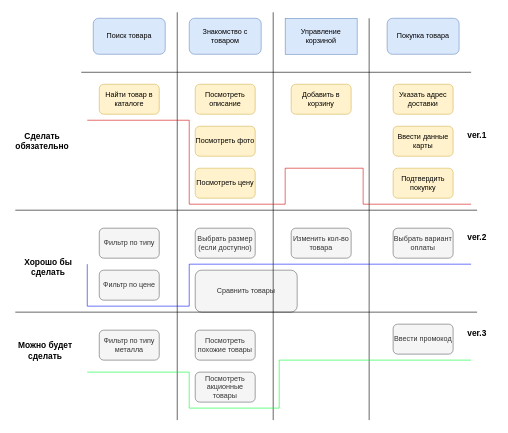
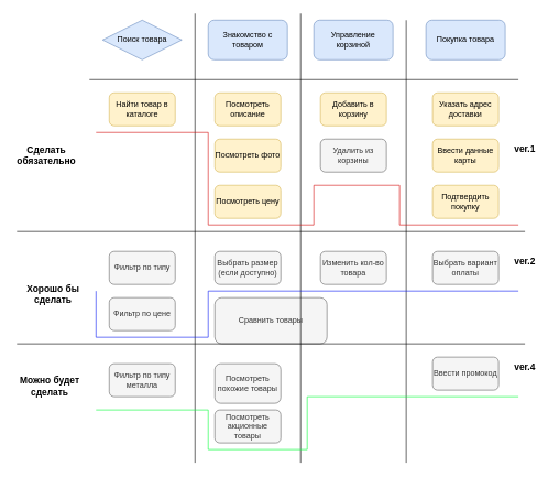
  <mxCell id="0" />
  <mxCell id="1" parent="0" />
- <mxCell id="2" value="Поиск товара" style="rounded=1;whiteSpace=wrap;html=1;fillColor=#dae8fc;strokeColor=#6c8ebf;" parent="1" vertex="1"><mxGeometry x="155" y="30" width="120" height="60" as="geometry" /></mxCell>
+ <mxCell id="2" value="Поиск товара" style="rhombus;whiteSpace=wrap;html=1;fillColor=#dae8fc;strokeColor=#6c8ebf;" parent="1" vertex="1"><mxGeometry x="155" y="30" width="120" height="60" as="geometry" /></mxCell>
  <mxCell id="3" value="Знакомство с товаром" style="rounded=1;whiteSpace=wrap;html=1;fillColor=#dae8fc;strokeColor=#6c8ebf;" parent="1" vertex="1"><mxGeometry x="315" y="30" width="120" height="60" as="geometry" /></mxCell>
  <mxCell id="4" value="" style="endArrow=none;html=1;rounded=0;" parent="1" edge="1"><mxGeometry width="50" height="50" relative="1" as="geometry"><mxPoint x="295" y="700" as="sourcePoint" /><mxPoint x="295" y="20" as="targetPoint" /></mxGeometry></mxCell>
  <mxCell id="5" value="" style="endArrow=none;html=1;rounded=0;" parent="1" edge="1"><mxGeometry width="50" height="50" relative="1" as="geometry"><mxPoint x="135" y="120" as="sourcePoint" /><mxPoint x="785" y="120" as="targetPoint" /></mxGeometry></mxCell>
  <mxCell id="6" value="Найти товар в каталоге" style="rounded=1;whiteSpace=wrap;html=1;fillColor=#fff2cc;strokeColor=#d6b656;" parent="1" vertex="1"><mxGeometry x="165" y="140" width="100" height="50" as="geometry" /></mxCell>
  <mxCell id="7" value="Фильтр по типу" style="rounded=1;whiteSpace=wrap;html=1;fillColor=#f5f5f5;fontColor=#333333;strokeColor=#666666;" parent="1" vertex="1"><mxGeometry x="165" y="380" width="100" height="50" as="geometry" /></mxCell>
  <mxCell id="8" value="Фильтр по цене" style="rounded=1;whiteSpace=wrap;html=1;fillColor=#f5f5f5;fontColor=#333333;strokeColor=#666666;" parent="1" vertex="1"><mxGeometry x="165" y="450" width="100" height="50" as="geometry" /></mxCell>
  <mxCell id="9" value="Фильтр по типу металла" style="rounded=1;whiteSpace=wrap;html=1;fillColor=#f5f5f5;fontColor=#333333;strokeColor=#666666;" parent="1" vertex="1"><mxGeometry x="165" y="550" width="100" height="50" as="geometry" /></mxCell>
  <mxCell id="10" value="Посмотреть описание" style="rounded=1;whiteSpace=wrap;html=1;fillColor=#fff2cc;strokeColor=#d6b656;" parent="1" vertex="1"><mxGeometry x="325" y="140" width="100" height="50" as="geometry" /></mxCell>
  <mxCell id="11" value="Посмотреть фото" style="rounded=1;whiteSpace=wrap;html=1;fillColor=#fff2cc;strokeColor=#d6b656;" parent="1" vertex="1"><mxGeometry x="325" y="210" width="100" height="50" as="geometry" /></mxCell>
  <mxCell id="12" value="Выбрать размер (если доступно)" style="rounded=1;whiteSpace=wrap;html=1;fillColor=#f5f5f5;strokeColor=#666666;fontColor=#333333;" parent="1" vertex="1"><mxGeometry x="325" y="380" width="100" height="50" as="geometry" /></mxCell>
- <mxCell id="13" value="Посмотреть похожие товары" style="rounded=1;whiteSpace=wrap;html=1;fillColor=#f5f5f5;strokeColor=#666666;fontColor=#333333;" parent="1" vertex="1"><mxGeometry x="325" y="550" width="100" height="50" as="geometry" /></mxCell>
+ <mxCell id="13" value="Посмотреть похожие товары" style="rounded=1;whiteSpace=wrap;html=1;fillColor=#f5f5f5;strokeColor=#666666;fontColor=#333333;" parent="1" vertex="1"><mxGeometry x="325" y="550" width="100" height="60" as="geometry" /></mxCell>
  <mxCell id="14" value="Посмотреть акционные товары" style="rounded=1;whiteSpace=wrap;html=1;fillColor=#f5f5f5;strokeColor=#666666;fontColor=#333333;" parent="1" vertex="1"><mxGeometry x="325" y="620" width="100" height="50" as="geometry" /></mxCell>
  <mxCell id="15" value="Сравнить товары" style="rounded=1;whiteSpace=wrap;html=1;fillColor=#f5f5f5;strokeColor=#666666;fontColor=#333333;" parent="1" vertex="1"><mxGeometry x="325" y="450" width="170" height="70" as="geometry" /></mxCell>
  <mxCell id="16" value="" style="endArrow=none;html=1;rounded=0;" parent="1" edge="1"><mxGeometry width="50" height="50" relative="1" as="geometry"><mxPoint x="455" y="700" as="sourcePoint" /><mxPoint x="455" y="20" as="targetPoint" /></mxGeometry></mxCell>
  <mxCell id="17" value="Посмотреть цену" style="rounded=1;whiteSpace=wrap;html=1;fillColor=#fff2cc;strokeColor=#d6b656;" parent="1" vertex="1"><mxGeometry x="325" y="280" width="100" height="50" as="geometry" /></mxCell>
- <mxCell id="18" value="Управление корзиной" style="whiteSpace=wrap;html=1;fillColor=#dae8fc;strokeColor=#6c8ebf;rounded=0;" parent="1" vertex="1"><mxGeometry x="475" y="30" width="120" height="60" as="geometry" /></mxCell>
+ <mxCell id="18" value="Управление корзиной" style="rounded=1;whiteSpace=wrap;html=1;fillColor=#dae8fc;strokeColor=#6c8ebf;" parent="1" vertex="1"><mxGeometry x="475" y="30" width="120" height="60" as="geometry" /></mxCell>
  <mxCell id="19" value="Добавить в корзину" style="rounded=1;whiteSpace=wrap;html=1;fillColor=#fff2cc;strokeColor=#d6b656;" parent="1" vertex="1"><mxGeometry x="485" y="140" width="100" height="50" as="geometry" /></mxCell>
+ <mxCell id="20" value="Удалить из корзины" style="rounded=1;whiteSpace=wrap;html=1;fillColor=#f5f5f5;strokeColor=#666666;fontColor=#333333;" parent="1" vertex="1"><mxGeometry x="485" y="210" width="100" height="50" as="geometry" /></mxCell>
  <mxCell id="21" value="Изменить кол-во товара" style="rounded=1;whiteSpace=wrap;html=1;fillColor=#f5f5f5;strokeColor=#666666;fontColor=#333333;" parent="1" vertex="1"><mxGeometry x="485" y="380" width="100" height="50" as="geometry" /></mxCell>
  <mxCell id="22" value="" style="endArrow=none;html=1;rounded=0;" parent="1" edge="1"><mxGeometry width="50" height="50" relative="1" as="geometry"><mxPoint x="615" y="700" as="sourcePoint" /><mxPoint x="615" y="30" as="targetPoint" /></mxGeometry></mxCell>
  <mxCell id="23" value="Покупка товара" style="rounded=1;whiteSpace=wrap;html=1;fillColor=#dae8fc;strokeColor=#6c8ebf;" parent="1" vertex="1"><mxGeometry x="645" y="30" width="120" height="60" as="geometry" /></mxCell>
  <mxCell id="24" value="Указать адрес доставки" style="rounded=1;whiteSpace=wrap;html=1;fillColor=#fff2cc;strokeColor=#d6b656;" parent="1" vertex="1"><mxGeometry x="655" y="140" width="100" height="50" as="geometry" /></mxCell>
  <mxCell id="25" value="Ввести данные карты" style="rounded=1;whiteSpace=wrap;html=1;fillColor=#fff2cc;strokeColor=#d6b656;" parent="1" vertex="1"><mxGeometry x="655" y="210" width="100" height="50" as="geometry" /></mxCell>
  <mxCell id="26" value="Подтвердить покупку" style="rounded=1;whiteSpace=wrap;html=1;fillColor=#fff2cc;strokeColor=#d6b656;" parent="1" vertex="1"><mxGeometry x="655" y="280" width="100" height="50" as="geometry" /></mxCell>
  <mxCell id="27" value="Выбрать вариант оплаты" style="rounded=1;whiteSpace=wrap;html=1;fillColor=#f5f5f5;strokeColor=#666666;fontColor=#333333;" parent="1" vertex="1"><mxGeometry x="655" y="380" width="100" height="50" as="geometry" /></mxCell>
  <mxCell id="28" value="Ввести промокод" style="rounded=1;whiteSpace=wrap;html=1;fillColor=#f5f5f5;strokeColor=#666666;fontColor=#333333;" parent="1" vertex="1"><mxGeometry x="655" y="540" width="100" height="50" as="geometry" /></mxCell>
  <mxCell id="29" value="&lt;font style=&quot;font-size: 14px;&quot;&gt;&lt;b&gt;Сделать обязательно&lt;/b&gt;&lt;/font&gt;" style="text;html=1;strokeColor=none;fillColor=none;align=center;verticalAlign=middle;whiteSpace=wrap;rounded=0;" parent="1" vertex="1"><mxGeometry x="25" y="220" width="90" height="30" as="geometry" /></mxCell>
  <mxCell id="30" value="&lt;font style=&quot;font-size: 14px;&quot;&gt;&lt;b&gt;Хорошо бы сделать&lt;/b&gt;&lt;/font&gt;" style="text;html=1;strokeColor=none;fillColor=none;align=center;verticalAlign=middle;whiteSpace=wrap;rounded=0;" parent="1" vertex="1"><mxGeometry x="30" y="430" width="100" height="30" as="geometry" /></mxCell>
  <mxCell id="31" value="&lt;font style=&quot;font-size: 14px;&quot;&gt;&lt;b&gt;Можно будет сделать&lt;/b&gt;&lt;/font&gt;" style="text;html=1;strokeColor=none;fillColor=none;align=center;verticalAlign=middle;whiteSpace=wrap;rounded=0;" parent="1" vertex="1"><mxGeometry x="20" y="559" width="110" height="50" as="geometry" /></mxCell>
  <mxCell id="32" value="" style="endArrow=none;html=1;rounded=0;" parent="1" edge="1"><mxGeometry width="50" height="50" relative="1" as="geometry"><mxPoint x="25" y="350" as="sourcePoint" /><mxPoint x="795" y="350" as="targetPoint" /></mxGeometry></mxCell>
  <mxCell id="33" value="" style="endArrow=none;html=1;rounded=0;" parent="1" edge="1"><mxGeometry width="50" height="50" relative="1" as="geometry"><mxPoint x="25" y="520" as="sourcePoint" /><mxPoint x="795" y="520" as="targetPoint" /></mxGeometry></mxCell>
  <mxCell id="34" value="" style="endArrow=none;html=1;rounded=0;edgeStyle=orthogonalEdgeStyle;strokeColor=#d51010;" parent="1" edge="1"><mxGeometry width="50" height="50" relative="1" as="geometry"><mxPoint x="145" y="200" as="sourcePoint" /><mxPoint x="785" y="340" as="targetPoint" /><Array as="points"><mxPoint x="315" y="200" /><mxPoint x="315" y="340" /><mxPoint x="475" y="340" /><mxPoint x="475" y="280" /><mxPoint x="605" y="280" /></Array></mxGeometry></mxCell>
  <mxCell id="35" value="" style="endArrow=none;html=1;rounded=0;edgeStyle=orthogonalEdgeStyle;strokeColor=#0b1bf4;" parent="1" edge="1"><mxGeometry width="50" height="50" relative="1" as="geometry"><mxPoint x="145" y="440" as="sourcePoint" /><mxPoint x="785" y="440" as="targetPoint" /><Array as="points"><mxPoint x="145" y="510" /><mxPoint x="315" y="510" /><mxPoint x="315" y="440" /><mxPoint x="755" y="440" /></Array></mxGeometry></mxCell>
  <mxCell id="36" value="" style="endArrow=none;html=1;rounded=0;strokeColor=#08fd39;" parent="1" edge="1"><mxGeometry width="50" height="50" relative="1" as="geometry"><mxPoint x="145" y="620" as="sourcePoint" /><mxPoint x="785" y="600" as="targetPoint" /><Array as="points"><mxPoint x="315" y="620" /><mxPoint x="315" y="680" /><mxPoint x="465" y="680" /><mxPoint x="465" y="600" /></Array></mxGeometry></mxCell>
  <mxCell id="37" value="&lt;font style=&quot;font-size: 14px;&quot;&gt;&lt;b&gt;ver.1&lt;/b&gt;&lt;/font&gt;" style="text;html=1;strokeColor=none;fillColor=none;align=center;verticalAlign=middle;whiteSpace=wrap;rounded=0;" parent="1" vertex="1"><mxGeometry x="765" y="210" width="60" height="30" as="geometry" /></mxCell>
  <mxCell id="38" value="&lt;font style=&quot;font-size: 14px;&quot;&gt;&lt;b&gt;ver.2&lt;/b&gt;&lt;/font&gt;" style="text;html=1;strokeColor=none;fillColor=none;align=center;verticalAlign=middle;whiteSpace=wrap;rounded=0;" parent="1" vertex="1"><mxGeometry x="765" y="380" width="60" height="30" as="geometry" /></mxCell>
- <mxCell id="39" value="&lt;font style=&quot;font-size: 14px;&quot;&gt;&lt;b&gt;ver.3&lt;br&gt;&lt;/b&gt;&lt;/font&gt;" style="text;html=1;strokeColor=none;fillColor=none;align=center;verticalAlign=middle;whiteSpace=wrap;rounded=0;" parent="1" vertex="1"><mxGeometry x="765" y="540" width="60" height="30" as="geometry" /></mxCell>
+ <mxCell id="39" value="&lt;font style=&quot;font-size: 14px;&quot;&gt;&lt;b&gt;ver.4&lt;br&gt;&lt;/b&gt;&lt;/font&gt;" style="text;html=1;strokeColor=none;fillColor=none;align=center;verticalAlign=middle;whiteSpace=wrap;rounded=0;" parent="1" vertex="1"><mxGeometry x="765" y="540" width="60" height="30" as="geometry" /></mxCell>
